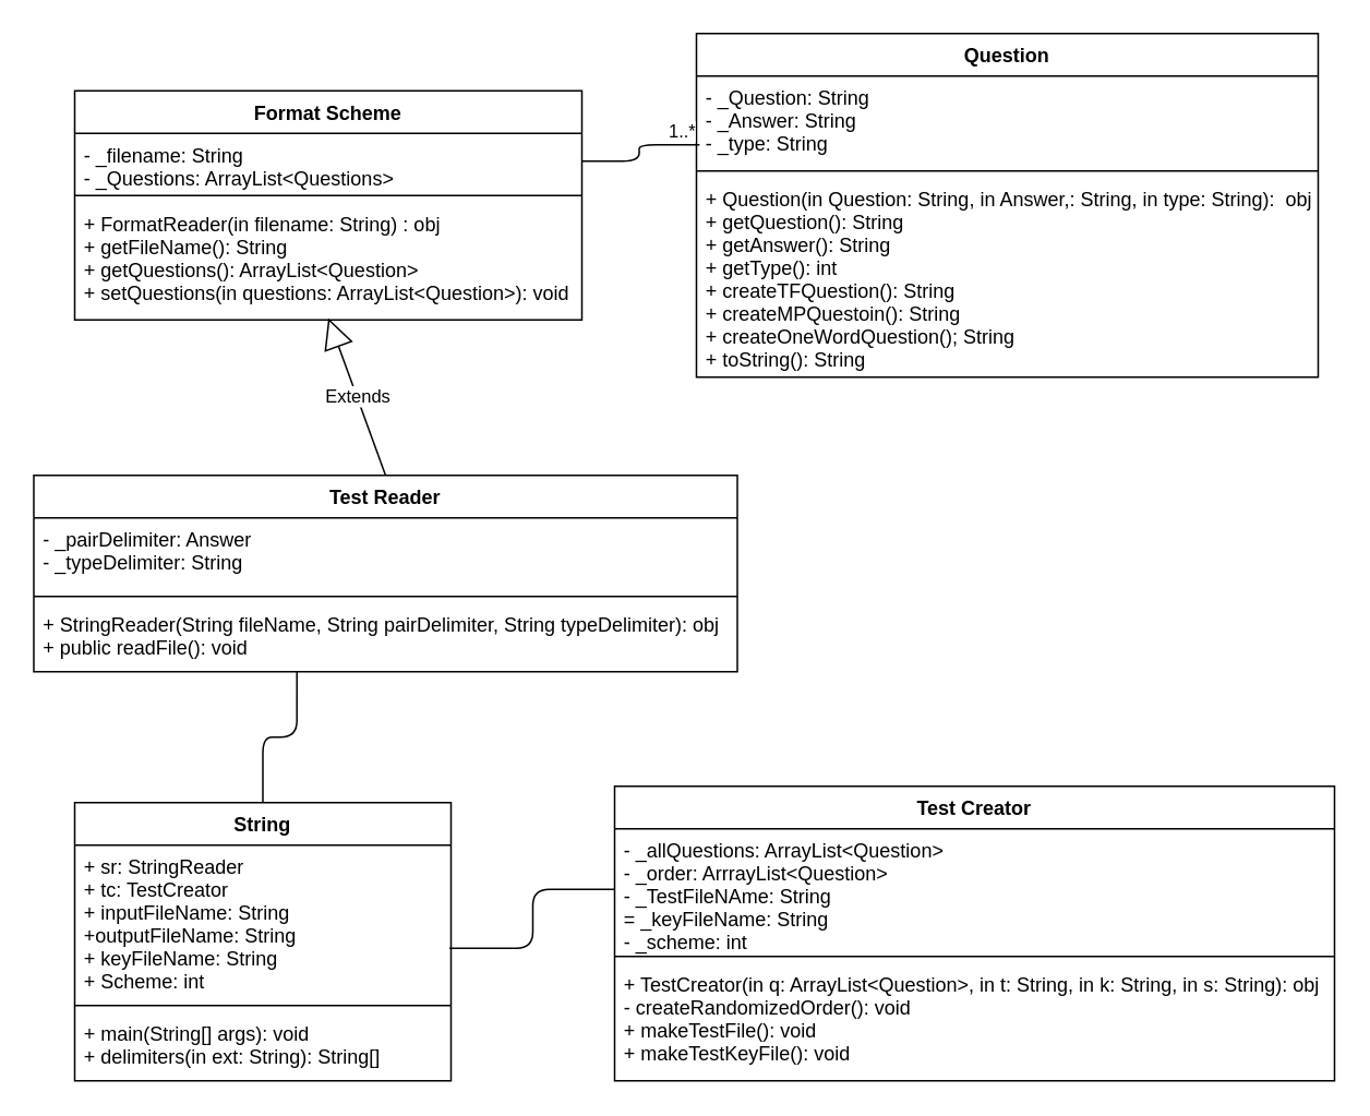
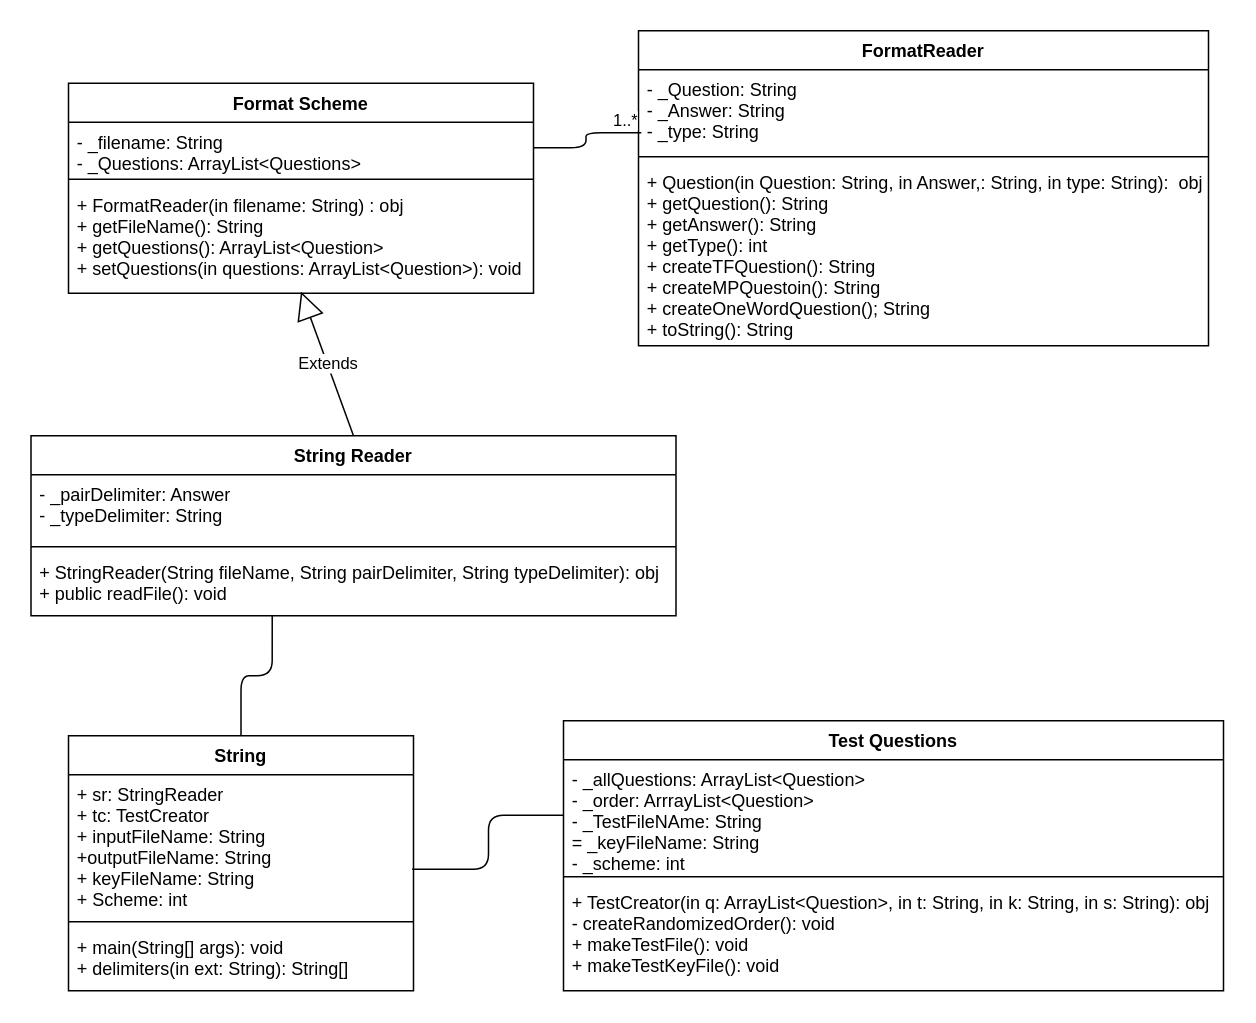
  <mxCell id="0" />
  <mxCell id="1" parent="0" />
- <mxCell id="2" value="Test Creator" style="swimlane;fontStyle=1;align=center;verticalAlign=top;childLayout=stackLayout;horizontal=1;startSize=26;horizontalStack=0;resizeParent=1;resizeParentMax=0;resizeLast=0;collapsible=1;marginBottom=0;" parent="1" vertex="1"><mxGeometry x="375" y="480" width="440" height="180" as="geometry" /></mxCell>
+ <mxCell id="2" value="Test Questions" style="swimlane;fontStyle=1;align=center;verticalAlign=top;childLayout=stackLayout;horizontal=1;startSize=26;horizontalStack=0;resizeParent=1;resizeParentMax=0;resizeLast=0;collapsible=1;marginBottom=0;" parent="1" vertex="1"><mxGeometry x="375" y="480" width="440" height="180" as="geometry" /></mxCell>
  <mxCell id="3" value="- _allQuestions: ArrayList&lt;Question&gt;&#10;- _order: ArrrayList&lt;Question&gt;&#10;- _TestFileNAme: String&#10;= _keyFileName: String&#10;- _scheme: int" style="text;strokeColor=none;fillColor=none;align=left;verticalAlign=top;spacingLeft=4;spacingRight=4;overflow=hidden;rotatable=0;points=[[0,0.5],[1,0.5]];portConstraint=eastwest;" parent="2" vertex="1"><mxGeometry y="26" width="440" height="74" as="geometry" /></mxCell>
  <mxCell id="4" value="" style="line;strokeWidth=1;fillColor=none;align=left;verticalAlign=middle;spacingTop=-1;spacingLeft=3;spacingRight=3;rotatable=0;labelPosition=right;points=[];portConstraint=eastwest;" parent="2" vertex="1"><mxGeometry y="100" width="440" height="8" as="geometry" /></mxCell>
  <mxCell id="5" value="+ TestCreator(in q: ArrayList&lt;Question&gt;, in t: String, in k: String, in s: String): obj&#10;- createRandomizedOrder(): void&#10;+ makeTestFile(): void&#10;+ makeTestKeyFile(): void" style="text;strokeColor=none;fillColor=none;align=left;verticalAlign=top;spacingLeft=4;spacingRight=4;overflow=hidden;rotatable=0;points=[[0,0.5],[1,0.5]];portConstraint=eastwest;" parent="2" vertex="1"><mxGeometry y="108" width="440" height="72" as="geometry" /></mxCell>
  <mxCell id="6" value="Format Scheme" style="swimlane;fontStyle=1;align=center;verticalAlign=top;childLayout=stackLayout;horizontal=1;startSize=26;horizontalStack=0;resizeParent=1;resizeParentMax=0;resizeLast=0;collapsible=1;marginBottom=0;" parent="1" vertex="1"><mxGeometry x="45" y="55" width="310" height="140" as="geometry" /></mxCell>
  <mxCell id="7" value="- _filename: String&#10;- _Questions: ArrayList&lt;Questions&gt;" style="text;strokeColor=none;fillColor=none;align=left;verticalAlign=top;spacingLeft=4;spacingRight=4;overflow=hidden;rotatable=0;points=[[0,0.5],[1,0.5]];portConstraint=eastwest;" parent="6" vertex="1"><mxGeometry y="26" width="310" height="34" as="geometry" /></mxCell>
  <mxCell id="8" value="" style="line;strokeWidth=1;fillColor=none;align=left;verticalAlign=middle;spacingTop=-1;spacingLeft=3;spacingRight=3;rotatable=0;labelPosition=right;points=[];portConstraint=eastwest;" parent="6" vertex="1"><mxGeometry y="60" width="310" height="8" as="geometry" /></mxCell>
  <mxCell id="9" value="+ FormatReader(in filename: String) : obj&#10;+ getFileName(): String&#10;+ getQuestions(): ArrayList&lt;Question&gt;&#10;+ setQuestions(in questions: ArrayList&lt;Question&gt;): void" style="text;strokeColor=none;fillColor=none;align=left;verticalAlign=top;spacingLeft=4;spacingRight=4;overflow=hidden;rotatable=0;points=[[0,0.5],[1,0.5]];portConstraint=eastwest;" parent="6" vertex="1"><mxGeometry y="68" width="310" height="72" as="geometry" /></mxCell>
- <mxCell id="10" value="Question" style="swimlane;fontStyle=1;align=center;verticalAlign=top;childLayout=stackLayout;horizontal=1;startSize=26;horizontalStack=0;resizeParent=1;resizeParentMax=0;resizeLast=0;collapsible=1;marginBottom=0;" parent="1" vertex="1"><mxGeometry x="425" y="20" width="380" height="210" as="geometry" /></mxCell>
+ <mxCell id="10" value="FormatReader" style="swimlane;fontStyle=1;align=center;verticalAlign=top;childLayout=stackLayout;horizontal=1;startSize=26;horizontalStack=0;resizeParent=1;resizeParentMax=0;resizeLast=0;collapsible=1;marginBottom=0;" parent="1" vertex="1"><mxGeometry x="425" y="20" width="380" height="210" as="geometry" /></mxCell>
  <mxCell id="11" value="- _Question: String&#10;- _Answer: String&#10;- _type: String&#10;" style="text;strokeColor=none;fillColor=none;align=left;verticalAlign=top;spacingLeft=4;spacingRight=4;overflow=hidden;rotatable=0;points=[[0,0.5],[1,0.5]];portConstraint=eastwest;" parent="10" vertex="1"><mxGeometry y="26" width="380" height="54" as="geometry" /></mxCell>
  <mxCell id="12" value="" style="line;strokeWidth=1;fillColor=none;align=left;verticalAlign=middle;spacingTop=-1;spacingLeft=3;spacingRight=3;rotatable=0;labelPosition=right;points=[];portConstraint=eastwest;" parent="10" vertex="1"><mxGeometry y="80" width="380" height="8" as="geometry" /></mxCell>
  <mxCell id="13" value="+ Question(in Question: String, in Answer,: String, in type: String):  obj&#10;+ getQuestion(): String&#10;+ getAnswer(): String&#10;+ getType(): int&#10;+ createTFQuestion(): String&#10;+ createMPQuestoin(): String&#10;+ createOneWordQuestion(); String&#10;+ toString(): String" style="text;strokeColor=none;fillColor=none;align=left;verticalAlign=top;spacingLeft=4;spacingRight=4;overflow=hidden;rotatable=0;points=[[0,0.5],[1,0.5]];portConstraint=eastwest;" parent="10" vertex="1"><mxGeometry y="88" width="380" height="122" as="geometry" /></mxCell>
- <mxCell id="14" value="Test Reader" style="swimlane;fontStyle=1;align=center;verticalAlign=top;childLayout=stackLayout;horizontal=1;startSize=26;horizontalStack=0;resizeParent=1;resizeParentMax=0;resizeLast=0;collapsible=1;marginBottom=0;" parent="1" vertex="1"><mxGeometry x="20" y="290" width="430" height="120" as="geometry" /></mxCell>
+ <mxCell id="14" value="String Reader" style="swimlane;fontStyle=1;align=center;verticalAlign=top;childLayout=stackLayout;horizontal=1;startSize=26;horizontalStack=0;resizeParent=1;resizeParentMax=0;resizeLast=0;collapsible=1;marginBottom=0;" parent="1" vertex="1"><mxGeometry x="20" y="290" width="430" height="120" as="geometry" /></mxCell>
  <mxCell id="15" value="- _pairDelimiter: Answer&#10;- _typeDelimiter: String" style="text;strokeColor=none;fillColor=none;align=left;verticalAlign=top;spacingLeft=4;spacingRight=4;overflow=hidden;rotatable=0;points=[[0,0.5],[1,0.5]];portConstraint=eastwest;" parent="14" vertex="1"><mxGeometry y="26" width="430" height="44" as="geometry" /></mxCell>
  <mxCell id="16" value="" style="line;strokeWidth=1;fillColor=none;align=left;verticalAlign=middle;spacingTop=-1;spacingLeft=3;spacingRight=3;rotatable=0;labelPosition=right;points=[];portConstraint=eastwest;" parent="14" vertex="1"><mxGeometry y="70" width="430" height="8" as="geometry" /></mxCell>
  <mxCell id="17" value="+ StringReader(String fileName, String pairDelimiter, String typeDelimiter): obj&#10;+ public readFile(): void" style="text;strokeColor=none;fillColor=none;align=left;verticalAlign=top;spacingLeft=4;spacingRight=4;overflow=hidden;rotatable=0;points=[[0,0.5],[1,0.5]];portConstraint=eastwest;" parent="14" vertex="1"><mxGeometry y="78" width="430" height="42" as="geometry" /></mxCell>
  <mxCell id="18" value="Extends" style="endArrow=block;endSize=16;endFill=0;html=1;entryX=0.5;entryY=0.986;entryDx=0;entryDy=0;entryPerimeter=0;exitX=0.5;exitY=0;exitDx=0;exitDy=0;" parent="1" source="14" target="9" edge="1"><mxGeometry width="160" relative="1" as="geometry"><mxPoint x="335" y="390" as="sourcePoint" /><mxPoint x="495" y="390" as="targetPoint" /></mxGeometry></mxCell>
  <mxCell id="19" value="String" style="swimlane;fontStyle=1;align=center;verticalAlign=top;childLayout=stackLayout;horizontal=1;startSize=26;horizontalStack=0;resizeParent=1;resizeParentMax=0;resizeLast=0;collapsible=1;marginBottom=0;" parent="1" vertex="1"><mxGeometry x="45" y="490" width="230" height="170" as="geometry" /></mxCell>
  <mxCell id="20" value="+ sr: StringReader&#10;+ tc: TestCreator&#10;+ inputFileName: String&#10;+outputFileName: String&#10;+ keyFileName: String&#10;+ Scheme: int" style="text;strokeColor=none;fillColor=none;align=left;verticalAlign=top;spacingLeft=4;spacingRight=4;overflow=hidden;rotatable=0;points=[[0,0.5],[1,0.5]];portConstraint=eastwest;" parent="19" vertex="1"><mxGeometry y="26" width="230" height="94" as="geometry" /></mxCell>
  <mxCell id="21" value="" style="line;strokeWidth=1;fillColor=none;align=left;verticalAlign=middle;spacingTop=-1;spacingLeft=3;spacingRight=3;rotatable=0;labelPosition=right;points=[];portConstraint=eastwest;" parent="19" vertex="1"><mxGeometry y="120" width="230" height="8" as="geometry" /></mxCell>
  <mxCell id="22" value="+ main(String[] args): void&#10;+ delimiters(in ext: String): String[]&#10;" style="text;strokeColor=none;fillColor=none;align=left;verticalAlign=top;spacingLeft=4;spacingRight=4;overflow=hidden;rotatable=0;points=[[0,0.5],[1,0.5]];portConstraint=eastwest;" parent="19" vertex="1"><mxGeometry y="128" width="230" height="42" as="geometry" /></mxCell>
  <mxCell id="23" value="" style="endArrow=none;html=1;edgeStyle=orthogonalEdgeStyle;exitX=1;exitY=0.5;exitDx=0;exitDy=0;entryX=0.005;entryY=0.778;entryDx=0;entryDy=0;entryPerimeter=0;" parent="1" source="7" target="11" edge="1"><mxGeometry relative="1" as="geometry"><mxPoint x="335" y="340" as="sourcePoint" /><mxPoint x="495" y="340" as="targetPoint" /></mxGeometry></mxCell>
  <mxCell id="24" value="1..*" style="edgeLabel;resizable=0;html=1;align=right;verticalAlign=bottom;" parent="23" connectable="0" vertex="1"><mxGeometry x="1" relative="1" as="geometry"><mxPoint x="-2" as="offset" /></mxGeometry></mxCell>
  <mxCell id="25" value="" style="endArrow=none;html=1;edgeStyle=orthogonalEdgeStyle;entryX=0.5;entryY=0;entryDx=0;entryDy=0;exitX=0.374;exitY=1;exitDx=0;exitDy=0;exitPerimeter=0;" edge="1" parent="1" source="17" target="19"><mxGeometry relative="1" as="geometry"><mxPoint x="335" y="400" as="sourcePoint" /><mxPoint x="495" y="400" as="targetPoint" /></mxGeometry></mxCell>
  <mxCell id="26" value="" style="endArrow=none;html=1;edgeStyle=orthogonalEdgeStyle;entryX=0.996;entryY=0.67;entryDx=0;entryDy=0;exitX=0;exitY=0.5;exitDx=0;exitDy=0;entryPerimeter=0;" edge="1" parent="1" source="3" target="20"><mxGeometry relative="1" as="geometry"><mxPoint x="190.82" y="420" as="sourcePoint" /><mxPoint x="170" y="500" as="targetPoint" /></mxGeometry></mxCell>
